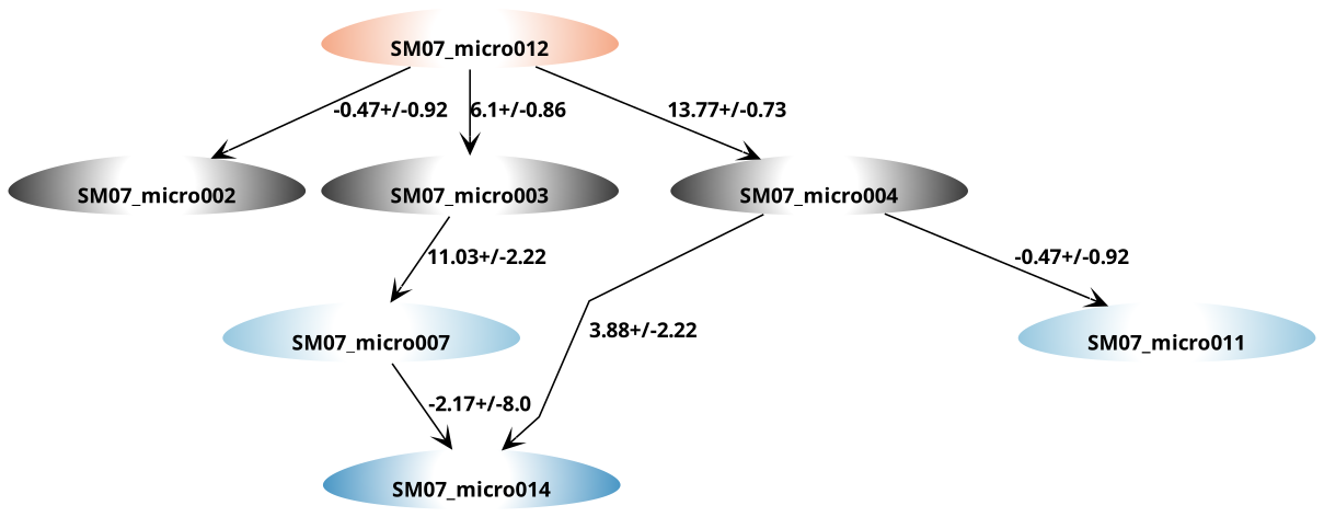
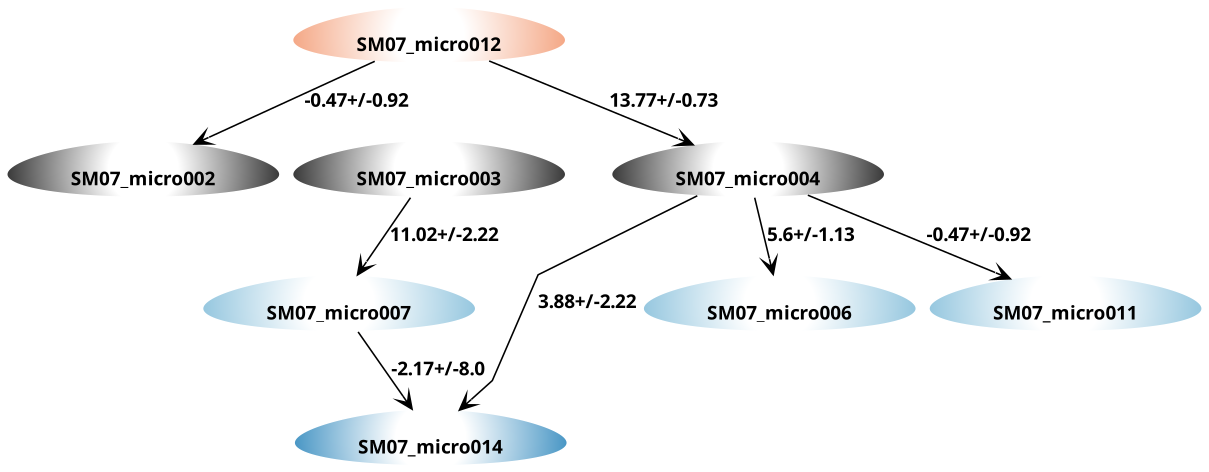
  strict digraph {
    fontname="sans bold"
    splines=polyline
    node [charge=0 color="#ffffff:#333333" fontcolor=black fontname="sans bold" fontsize=12 labelloc=b penwidth=1 shape=egg style=radial]
    edge [SEM=2.22 arrowhead=vee fontname="sans bold" fontsize=12 splines=polyline]
    SM07_micro002 [height=0.5 width=0.79843]
    SM07_micro003 [height=0.5 width=0.79843]
    SM07_micro004 [height=0.5 width=0.79843]
    SM07_micro014 [charge=2 color="#ffffff:#4393c3" height=0.5 width=0.79843]
    SM07_micro012 [charge=-1 color="#ffffff:#f4a582" height=0.5 width=0.79843]
+   SM07_micro006 [charge=1 color="#ffffff:#92c5de" height=0.5 width=0.79843]
    SM07_micro007 [charge=1 color="#ffffff:#92c5de" height=0.5 width=0.79843]
    SM07_micro011 [charge=1 color="#ffffff:#92c5de" height=0.5 width=0.79843]
    subgraph sub_1 {
      label="Neutral charge"
      SM07_micro002
      SM07_micro003
      SM07_micro004
    }
    subgraph sub_2 {
      label="+2 charge"
      SM07_micro014
    }
    subgraph sub_3 {
      label="-1 charge"
      SM07_micro012
    }
    subgraph sub_4 {
      label="+1 charge"
+     SM07_micro006
      SM07_micro007
      SM07_micro011
    }
-   SM07_micro003 -> SM07_micro007 [label="11.03+/-2.22" pKa=11.03]
+   SM07_micro003 -> SM07_micro007 [label="11.02+/-2.22" pKa=11.03]
    SM07_micro004 -> SM07_micro014 [label="3.88+/-2.22" pKa=3.88]
+   SM07_micro004 -> SM07_micro006 [SEM=1.13 label="5.6+/-1.13" pKa=5.6]
    SM07_micro004 -> SM07_micro011 [SEM=0.92 label="-0.47+/-0.92" pKa=-0.47]
    SM07_micro012 -> SM07_micro002 [SEM=1.47 label="-0.47+/-0.92" pKa=5.14]
-   SM07_micro012 -> SM07_micro003 [SEM=0.86 label="6.1+/-0.86" pKa=6.1]
    SM07_micro012 -> SM07_micro004 [SEM=0.73 label="13.77+/-0.73" pKa=13.77]
    SM07_micro007 -> SM07_micro014 [SEM=2.0 label="-2.17+/-8.0" pKa=-2.17]
  }
